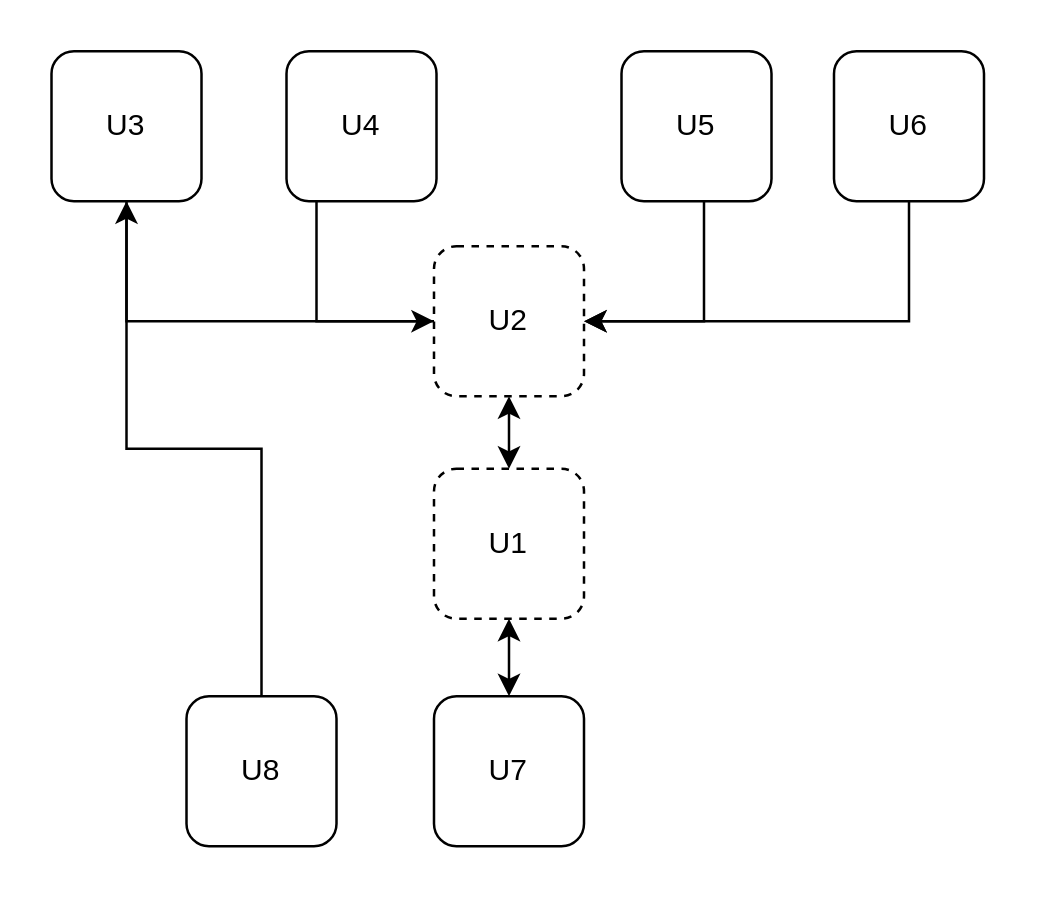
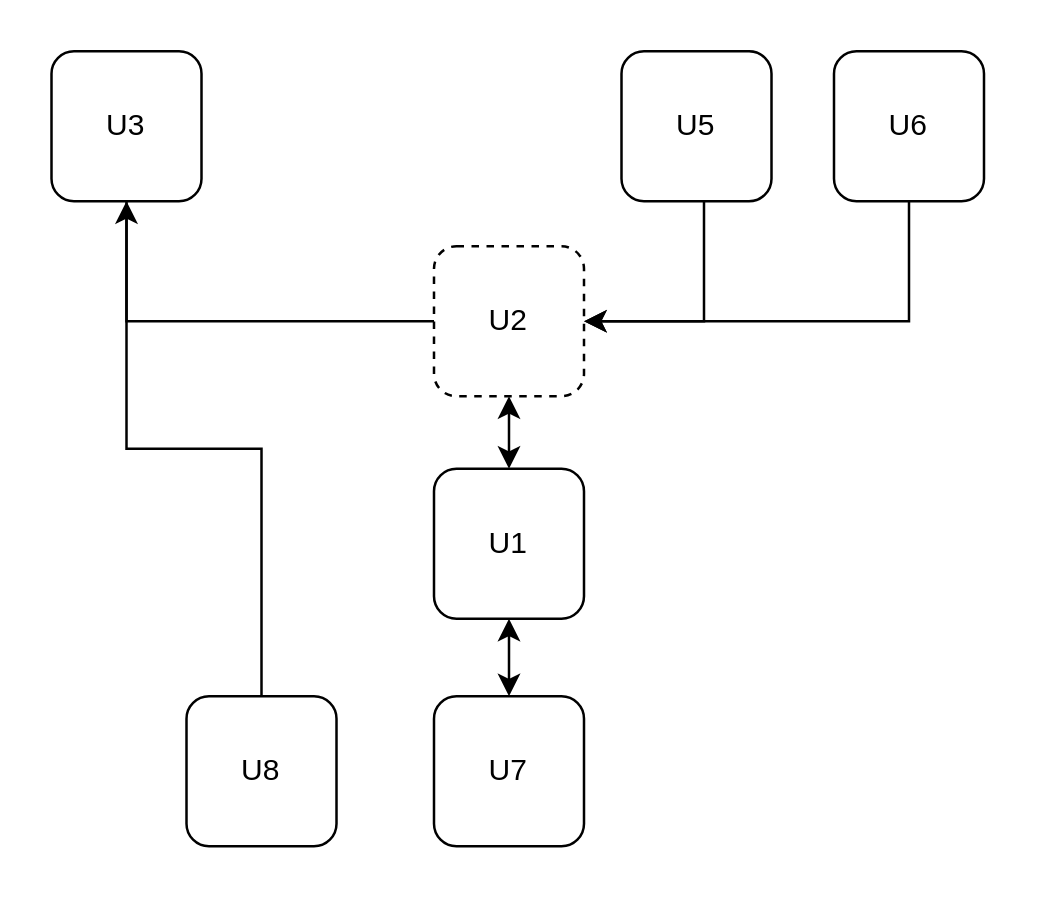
  <mxCell id="0" />
  <mxCell id="1" parent="0" />
  <mxCell id="2" value="U2" style="rounded=1;whiteSpace=wrap;html=1;dashed=1;" vertex="1" parent="1"><mxGeometry x="173" y="98" width="60" height="60" as="geometry" /></mxCell>
- <mxCell id="3" value="U1" style="rounded=1;whiteSpace=wrap;html=1;dashed=1;" vertex="1" parent="1"><mxGeometry x="173" y="187" width="60" height="60" as="geometry" /></mxCell>
- <mxCell id="4" style="edgeStyle=orthogonalEdgeStyle;rounded=0;orthogonalLoop=1;jettySize=auto;html=1;entryX=0;entryY=0.5;entryDx=0;entryDy=0;" edge="1" parent="1" source="5" target="2"><mxGeometry relative="1" as="geometry"><Array as="points"><mxPoint x="126" y="128" /></Array></mxGeometry></mxCell>
- <mxCell id="5" value="U4" style="rounded=1;whiteSpace=wrap;html=1;" vertex="1" parent="1"><mxGeometry x="114" y="20" width="60" height="60" as="geometry" /></mxCell>
+ <mxCell id="3" value="U1" style="rounded=1;whiteSpace=wrap;html=1;" vertex="1" parent="1"><mxGeometry x="173" y="187" width="60" height="60" as="geometry" /></mxCell>
  <mxCell id="6" value="U3" style="rounded=1;whiteSpace=wrap;html=1;" vertex="1" parent="1"><mxGeometry x="20" y="20" width="60" height="60" as="geometry" /></mxCell>
  <mxCell id="7" style="edgeStyle=orthogonalEdgeStyle;rounded=0;orthogonalLoop=1;jettySize=auto;html=1;entryX=1;entryY=0.5;entryDx=0;entryDy=0;" edge="1" parent="1" source="8" target="2"><mxGeometry relative="1" as="geometry"><Array as="points"><mxPoint x="281" y="128" /></Array></mxGeometry></mxCell>
  <mxCell id="8" value="U5" style="rounded=1;whiteSpace=wrap;html=1;" vertex="1" parent="1"><mxGeometry x="248" y="20" width="60" height="60" as="geometry" /></mxCell>
  <mxCell id="9" style="edgeStyle=orthogonalEdgeStyle;rounded=0;orthogonalLoop=1;jettySize=auto;html=1;entryX=1;entryY=0.5;entryDx=0;entryDy=0;" edge="1" parent="1" source="10" target="2"><mxGeometry relative="1" as="geometry"><Array as="points"><mxPoint x="363" y="128" /></Array></mxGeometry></mxCell>
  <mxCell id="10" value="U6" style="rounded=1;whiteSpace=wrap;html=1;" vertex="1" parent="1"><mxGeometry x="333" y="20" width="60" height="60" as="geometry" /></mxCell>
  <mxCell id="11" value="" style="endArrow=classic;startArrow=classic;html=1;rounded=0;entryX=0.5;entryY=1;entryDx=0;entryDy=0;exitX=0.5;exitY=0;exitDx=0;exitDy=0;" edge="1" parent="1" source="3" target="2"><mxGeometry width="50" height="50" relative="1" as="geometry"><mxPoint x="251.5" y="195" as="sourcePoint" /><mxPoint x="301.5" y="145" as="targetPoint" /></mxGeometry></mxCell>
  <mxCell id="12" value="" style="edgeStyle=segmentEdgeStyle;endArrow=none;html=1;rounded=0;exitX=0.5;exitY=1;exitDx=0;exitDy=0;entryX=0;entryY=0.5;entryDx=0;entryDy=0;" edge="1" parent="1" source="6" target="2"><mxGeometry width="50" height="50" relative="1" as="geometry"><mxPoint x="62" y="95" as="sourcePoint" /><mxPoint x="118" y="137" as="targetPoint" /><Array as="points"><mxPoint x="50" y="128" /></Array></mxGeometry></mxCell>
  <mxCell id="13" value="" style="endArrow=classic;startArrow=classic;html=1;rounded=0;entryX=0.5;entryY=1;entryDx=0;entryDy=0;exitX=0.5;exitY=0;exitDx=0;exitDy=0;" edge="1" parent="1" source="14" target="3"><mxGeometry width="50" height="50" relative="1" as="geometry"><mxPoint x="205" y="310" as="sourcePoint" /><mxPoint x="227" y="273" as="targetPoint" /></mxGeometry></mxCell>
  <mxCell id="14" value="U7" style="rounded=1;whiteSpace=wrap;html=1;" vertex="1" parent="1"><mxGeometry x="173" y="278" width="60" height="60" as="geometry" /></mxCell>
  <mxCell id="15" style="edgeStyle=orthogonalEdgeStyle;rounded=0;orthogonalLoop=1;jettySize=auto;html=1;" edge="1" parent="1" source="16" target="6"><mxGeometry relative="1" as="geometry" /></mxCell>
  <mxCell id="16" value="U8" style="rounded=1;whiteSpace=wrap;html=1;" vertex="1" parent="1"><mxGeometry x="74" y="278" width="60" height="60" as="geometry" /></mxCell>
